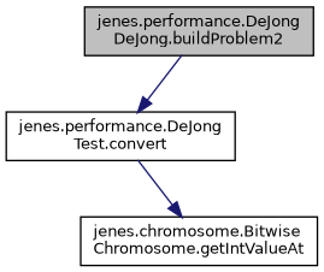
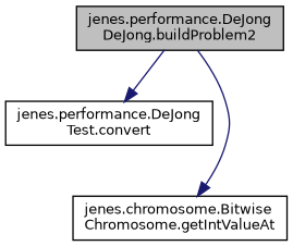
  digraph {
    rankdir=TB
    node [color=black fillcolor=white fontname=Helvetica fontsize=10 shape=record style=filled]
    edge [color=midnightblue fontname=Helvetica fontsize=10 labelfontname=Helvetica labelfontsize=10 style=solid]
    n1 [fillcolor=grey75 fontcolor=black height=0.2 label="jenes.performance.DeJong\lDeJong.buildProblem2" width=0.4]
    n2 [height=0.2 label="jenes.performance.DeJong\lTest.convert" width=0.4]
    n3 [height=0.2 label="jenes.chromosome.Bitwise\lChromosome.getIntValueAt" width=0.4]
    n1 -> n2
-   n2 -> n3
+   n1 -> n3
  }
